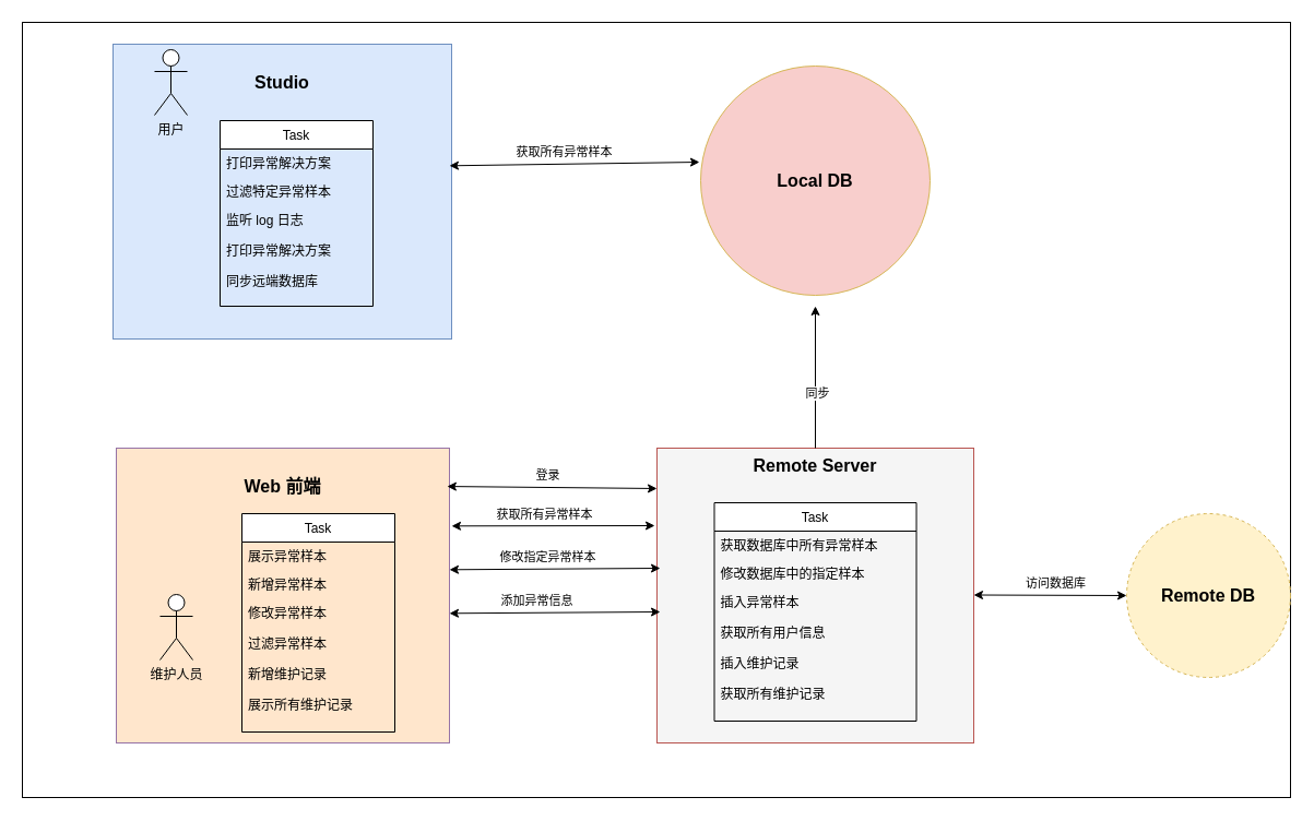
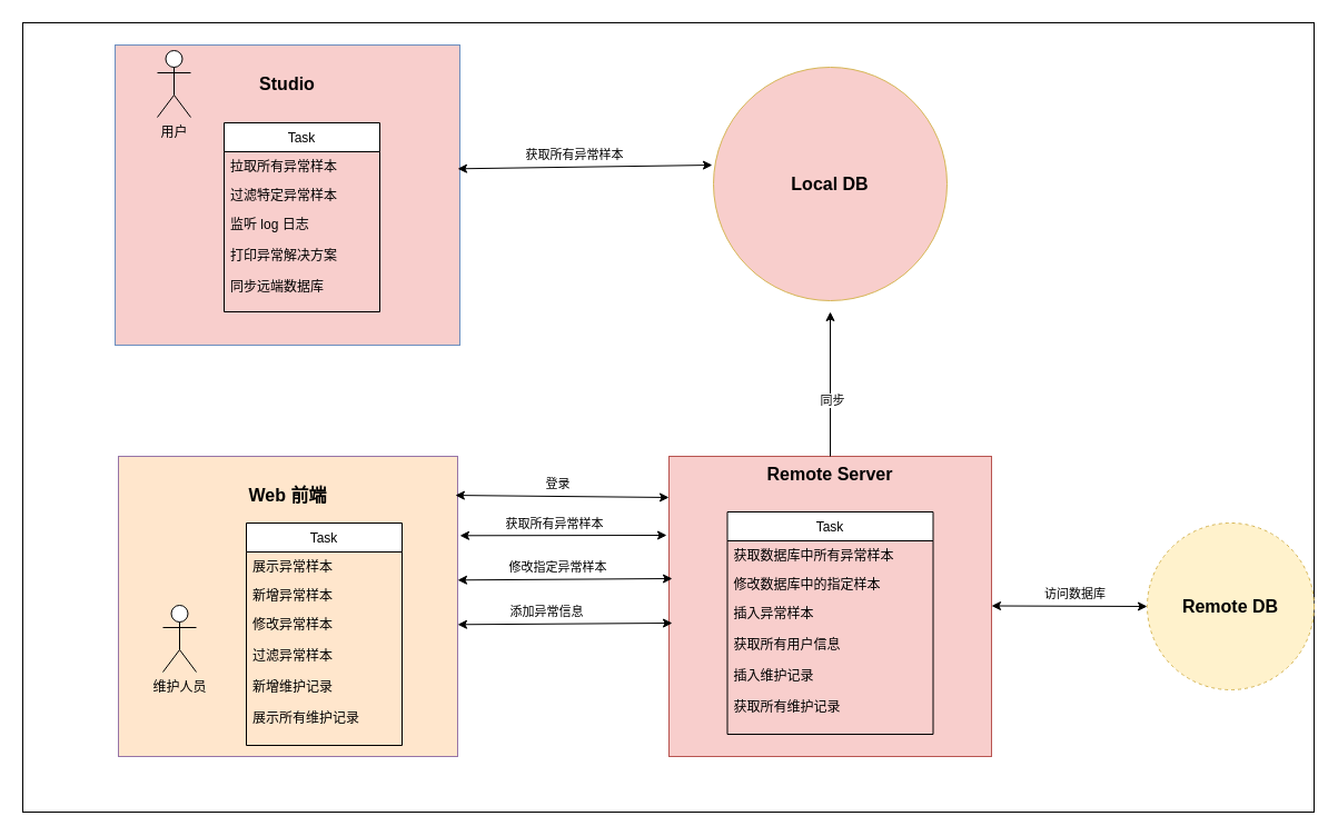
  <mxCell id="0" />
  <mxCell id="1" parent="0" />
  <mxCell id="2" value="" style="rounded=0;whiteSpace=wrap;html=1;" vertex="1" parent="1"><mxGeometry x="20" width="1161" height="710" as="geometry" y="20" /></mxCell>
- <mxCell id="3" value="&lt;font style=&quot;font-size: 16px&quot;&gt;&lt;b&gt;&lt;br&gt;Studio&lt;/b&gt;&lt;/font&gt;" style="rounded=0;whiteSpace=wrap;html=1;fillColor=#dae8fc;strokeColor=#6c8ebf;horizontal=1;align=center;verticalAlign=top;" vertex="1" parent="1"><mxGeometry x="103" y="40" width="310" height="270" as="geometry" /></mxCell>
+ <mxCell id="3" value="&lt;font style=&quot;font-size: 16px&quot;&gt;&lt;b&gt;&lt;br&gt;Studio&lt;/b&gt;&lt;/font&gt;" style="rounded=0;whiteSpace=wrap;html=1;fillColor=#f8cecc;strokeColor=#6c8ebf;horizontal=1;align=center;verticalAlign=top;" vertex="1" parent="1"><mxGeometry x="103" y="40" width="310" height="270" as="geometry" /></mxCell>
  <mxCell id="4" value="&lt;font size=&quot;1&quot;&gt;&lt;b style=&quot;font-size: 16px&quot;&gt;&lt;br&gt;Web 前端&lt;/b&gt;&lt;/font&gt;" style="rounded=0;whiteSpace=wrap;html=1;fillColor=#ffe6cc;strokeColor=#9673a6;verticalAlign=top;" vertex="1" parent="1"><mxGeometry x="106" y="410" width="305" height="270" as="geometry" /></mxCell>
- <mxCell id="5" value="&lt;b&gt;&lt;font style=&quot;font-size: 16px&quot;&gt;Remote Server&lt;/font&gt;&lt;/b&gt;" style="rounded=0;whiteSpace=wrap;html=1;fillColor=#f5f5f5;strokeColor=#b85450;verticalAlign=top;" vertex="1" parent="1"><mxGeometry x="601" y="410" width="290" height="270" as="geometry" /></mxCell>
+ <mxCell id="5" value="&lt;b&gt;&lt;font style=&quot;font-size: 16px&quot;&gt;Remote Server&lt;/font&gt;&lt;/b&gt;" style="rounded=0;whiteSpace=wrap;html=1;fillColor=#f8cecc;strokeColor=#b85450;verticalAlign=top;" vertex="1" parent="1"><mxGeometry x="601" y="410" width="290" height="270" as="geometry" /></mxCell>
  <mxCell id="6" value="" style="endArrow=classic;startArrow=classic;html=1;entryX=0;entryY=0.137;entryDx=0;entryDy=0;entryPerimeter=0;" edge="1" parent="1" target="5"><mxGeometry width="50" height="50" relative="1" as="geometry"><mxPoint x="408.9" y="445.06" as="sourcePoint" /><mxPoint x="601" y="440" as="targetPoint" /></mxGeometry></mxCell>
  <mxCell id="7" value="登录" style="edgeLabel;html=1;align=center;verticalAlign=middle;resizable=0;points=[];" vertex="1" connectable="0" parent="6"><mxGeometry x="-0.291" relative="1" as="geometry"><mxPoint x="24" y="-11" as="offset" /></mxGeometry></mxCell>
  <mxCell id="8" value="" style="endArrow=classic;startArrow=classic;html=1;entryX=-0.005;entryY=0.419;entryDx=0;entryDy=0;entryPerimeter=0;" edge="1" parent="1" target="34"><mxGeometry width="50" height="50" relative="1" as="geometry"><mxPoint x="411" y="151.31" as="sourcePoint" /><mxPoint x="604" y="150" as="targetPoint" /></mxGeometry></mxCell>
  <mxCell id="9" value="获取所有异常样本" style="edgeLabel;html=1;align=center;verticalAlign=middle;resizable=0;points=[];" vertex="1" connectable="0" parent="8"><mxGeometry x="-0.16" y="3" relative="1" as="geometry"><mxPoint x="9" y="-8" as="offset" /></mxGeometry></mxCell>
  <mxCell id="10" value="" style="endArrow=classic;startArrow=classic;html=1;" edge="1" parent="1"><mxGeometry width="50" height="50" relative="1" as="geometry"><mxPoint x="413" y="481.31" as="sourcePoint" /><mxPoint x="599" y="481" as="targetPoint" /></mxGeometry></mxCell>
  <mxCell id="11" value="获取所有异常样本" style="edgeLabel;html=1;align=center;verticalAlign=middle;resizable=0;points=[];" vertex="1" connectable="0" parent="10"><mxGeometry x="-0.15" y="2" relative="1" as="geometry"><mxPoint x="6" y="-9" as="offset" /></mxGeometry></mxCell>
  <mxCell id="12" value="" style="endArrow=classic;startArrow=classic;html=1;" edge="1" parent="1"><mxGeometry width="50" height="50" relative="1" as="geometry"><mxPoint x="411" y="521.31" as="sourcePoint" /><mxPoint x="604" y="520" as="targetPoint" /></mxGeometry></mxCell>
  <mxCell id="13" value="修改指定异常样本" style="edgeLabel;html=1;align=center;verticalAlign=middle;resizable=0;points=[];" vertex="1" connectable="0" parent="12"><mxGeometry x="-0.223" y="1" relative="1" as="geometry"><mxPoint x="15" y="-10" as="offset" /></mxGeometry></mxCell>
  <mxCell id="14" value="" style="endArrow=classic;startArrow=classic;html=1;entryX=0.003;entryY=0.625;entryDx=0;entryDy=0;entryPerimeter=0;" edge="1" parent="1"><mxGeometry width="50" height="50" relative="1" as="geometry"><mxPoint x="411" y="561.31" as="sourcePoint" /><mxPoint x="604" y="560" as="targetPoint" /></mxGeometry></mxCell>
  <mxCell id="15" value="添加异常信息" style="edgeLabel;html=1;align=center;verticalAlign=middle;resizable=0;points=[];" vertex="1" connectable="0" parent="14"><mxGeometry x="-0.192" relative="1" as="geometry"><mxPoint x="2" y="-11" as="offset" /></mxGeometry></mxCell>
  <mxCell id="16" value="&lt;b&gt;&lt;font style=&quot;font-size: 16px&quot;&gt;Remote DB&lt;/font&gt;&lt;/b&gt;" style="ellipse;whiteSpace=wrap;html=1;aspect=fixed;fillColor=#fff2cc;strokeColor=#d6b656;dashed=1;" vertex="1" parent="1"><mxGeometry x="1031" y="470" width="150" height="150" as="geometry" /></mxCell>
  <mxCell id="17" value="访问数据库" style="endArrow=classic;startArrow=classic;html=1;entryX=0;entryY=0.5;entryDx=0;entryDy=0;" edge="1" parent="1" target="16"><mxGeometry x="0.076" y="11" width="50" height="50" relative="1" as="geometry"><mxPoint x="891" y="544.5" as="sourcePoint" /><mxPoint x="996.96" y="544.56" as="targetPoint" /><mxPoint as="offset" /></mxGeometry></mxCell>
  <mxCell id="18" value="" style="endArrow=classic;html=1;exitX=0.5;exitY=0;exitDx=0;exitDy=0;" edge="1" parent="1" source="5"><mxGeometry width="50" height="50" relative="1" as="geometry"><mxPoint x="771" y="320" as="sourcePoint" /><mxPoint x="746" y="280" as="targetPoint" /></mxGeometry></mxCell>
  <mxCell id="19" value="同步" style="edgeLabel;html=1;align=center;verticalAlign=middle;resizable=0;points=[];" vertex="1" connectable="0" parent="18"><mxGeometry x="-0.216" y="-1" relative="1" as="geometry"><mxPoint as="offset" /></mxGeometry></mxCell>
  <mxCell id="20" value="维护人员" style="shape=umlActor;verticalLabelPosition=bottom;verticalAlign=top;html=1;outlineConnect=0;" vertex="1" parent="1"><mxGeometry x="146" y="544" width="30" height="60" as="geometry" /></mxCell>
  <mxCell id="21" value="用户" style="shape=umlActor;verticalLabelPosition=bottom;verticalAlign=top;html=1;outlineConnect=0;" vertex="1" parent="1"><mxGeometry x="141" y="45" width="30" height="60" as="geometry" /></mxCell>
  <mxCell id="22" value="Task" style="swimlane;fontStyle=0;childLayout=stackLayout;horizontal=1;startSize=26;horizontalStack=0;resizeParent=1;resizeParentMax=0;resizeLast=0;collapsible=1;marginBottom=0;" vertex="1" parent="1"><mxGeometry x="201" y="110" width="140" height="170" as="geometry" /></mxCell>
- <mxCell id="23" value="打印异常解决方案" style="text;strokeColor=none;fillColor=none;align=left;verticalAlign=top;spacingLeft=4;spacingRight=4;overflow=hidden;rotatable=0;points=[[0,0.5],[1,0.5]];portConstraint=eastwest;" vertex="1" parent="22"><mxGeometry y="26" width="140" height="26" as="geometry" /></mxCell>
+ <mxCell id="23" value="拉取所有异常样本" style="text;strokeColor=none;fillColor=none;align=left;verticalAlign=top;spacingLeft=4;spacingRight=4;overflow=hidden;rotatable=0;points=[[0,0.5],[1,0.5]];portConstraint=eastwest;" vertex="1" parent="22"><mxGeometry y="26" width="140" height="26" as="geometry" /></mxCell>
  <mxCell id="24" value="过滤特定异常样本" style="text;strokeColor=none;fillColor=none;align=left;verticalAlign=top;spacingLeft=4;spacingRight=4;overflow=hidden;rotatable=0;points=[[0,0.5],[1,0.5]];portConstraint=eastwest;" vertex="1" parent="22"><mxGeometry y="52" width="140" height="26" as="geometry" /></mxCell>
  <mxCell id="25" value="监听 log 日志&#10;&#10;打印异常解决方案&#10;&#10;同步远端数据库" style="text;strokeColor=none;fillColor=none;align=left;verticalAlign=top;spacingLeft=4;spacingRight=4;overflow=hidden;rotatable=0;points=[[0,0.5],[1,0.5]];portConstraint=eastwest;" vertex="1" parent="22"><mxGeometry y="78" width="140" height="92" as="geometry" /></mxCell>
  <mxCell id="26" value="Task" style="swimlane;fontStyle=0;childLayout=stackLayout;horizontal=1;startSize=26;horizontalStack=0;resizeParent=1;resizeParentMax=0;resizeLast=0;collapsible=1;marginBottom=0;align=center;verticalAlign=top;" vertex="1" parent="1"><mxGeometry x="221" y="470" width="140" height="200" as="geometry" /></mxCell>
  <mxCell id="27" value="展示异常样本" style="text;strokeColor=none;fillColor=none;align=left;verticalAlign=top;spacingLeft=4;spacingRight=4;overflow=hidden;rotatable=0;points=[[0,0.5],[1,0.5]];portConstraint=eastwest;" vertex="1" parent="26"><mxGeometry y="26" width="140" height="26" as="geometry" /></mxCell>
  <mxCell id="28" value="新增异常样本" style="text;strokeColor=none;fillColor=none;align=left;verticalAlign=top;spacingLeft=4;spacingRight=4;overflow=hidden;rotatable=0;points=[[0,0.5],[1,0.5]];portConstraint=eastwest;" vertex="1" parent="26"><mxGeometry y="52" width="140" height="26" as="geometry" /></mxCell>
  <mxCell id="29" value="修改异常样本&#10;&#10;过滤异常样本&#10;&#10;新增维护记录&#10;&#10;展示所有维护记录" style="text;strokeColor=none;fillColor=none;align=left;verticalAlign=top;spacingLeft=4;spacingRight=4;overflow=hidden;rotatable=0;points=[[0,0.5],[1,0.5]];portConstraint=eastwest;" vertex="1" parent="26"><mxGeometry y="78" width="140" height="122" as="geometry" /></mxCell>
  <mxCell id="30" value="Task" style="swimlane;fontStyle=0;childLayout=stackLayout;horizontal=1;startSize=26;horizontalStack=0;resizeParent=1;resizeParentMax=0;resizeLast=0;collapsible=1;marginBottom=0;align=center;verticalAlign=top;" vertex="1" parent="1"><mxGeometry x="653.5" y="460" width="185" height="200" as="geometry" /></mxCell>
  <mxCell id="31" value="获取数据库中所有异常样本" style="text;strokeColor=none;fillColor=none;align=left;verticalAlign=top;spacingLeft=4;spacingRight=4;overflow=hidden;rotatable=0;points=[[0,0.5],[1,0.5]];portConstraint=eastwest;" vertex="1" parent="30"><mxGeometry y="26" width="185" height="26" as="geometry" /></mxCell>
  <mxCell id="32" value="修改数据库中的指定样本" style="text;strokeColor=none;fillColor=none;align=left;verticalAlign=top;spacingLeft=4;spacingRight=4;overflow=hidden;rotatable=0;points=[[0,0.5],[1,0.5]];portConstraint=eastwest;" vertex="1" parent="30"><mxGeometry y="52" width="185" height="26" as="geometry" /></mxCell>
  <mxCell id="33" value="插入异常样本&#10;&#10;获取所有用户信息&#10;&#10;插入维护记录&#10;&#10;获取所有维护记录" style="text;strokeColor=none;fillColor=none;align=left;verticalAlign=top;spacingLeft=4;spacingRight=4;overflow=hidden;rotatable=0;points=[[0,0.5],[1,0.5]];portConstraint=eastwest;" vertex="1" parent="30"><mxGeometry y="78" width="185" height="122" as="geometry" /></mxCell>
  <mxCell id="34" value="&lt;b&gt;&lt;font style=&quot;font-size: 16px&quot;&gt;Local DB&lt;/font&gt;&lt;/b&gt;" style="ellipse;whiteSpace=wrap;html=1;aspect=fixed;fillColor=#f8cecc;strokeColor=#d6b656;" vertex="1" parent="1"><mxGeometry x="641" y="60" width="210" height="210" as="geometry" /></mxCell>
